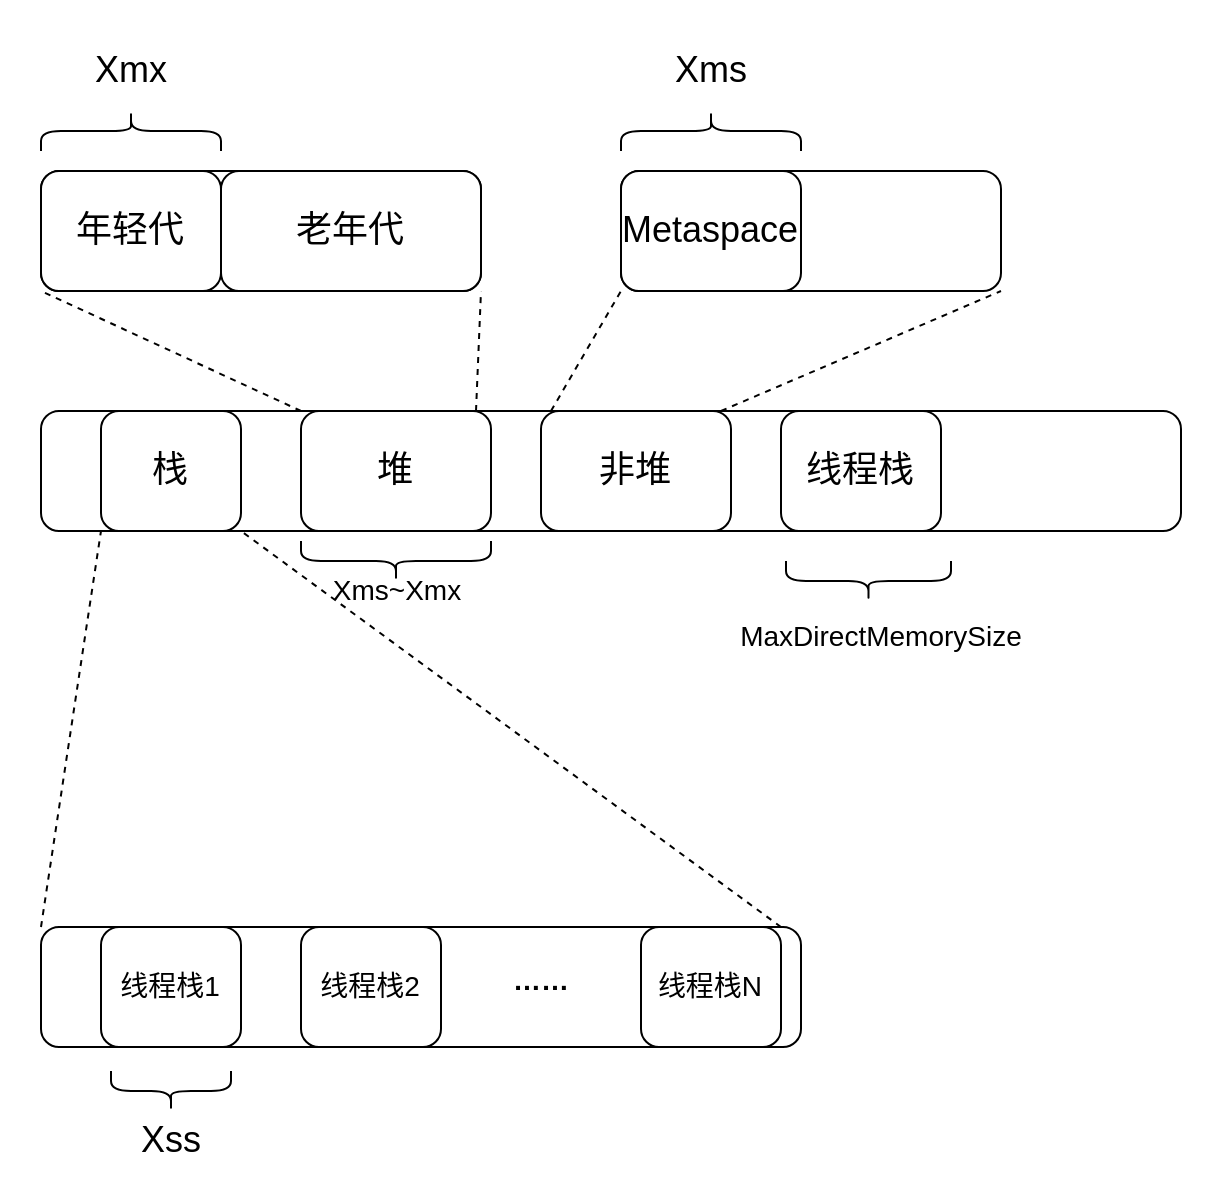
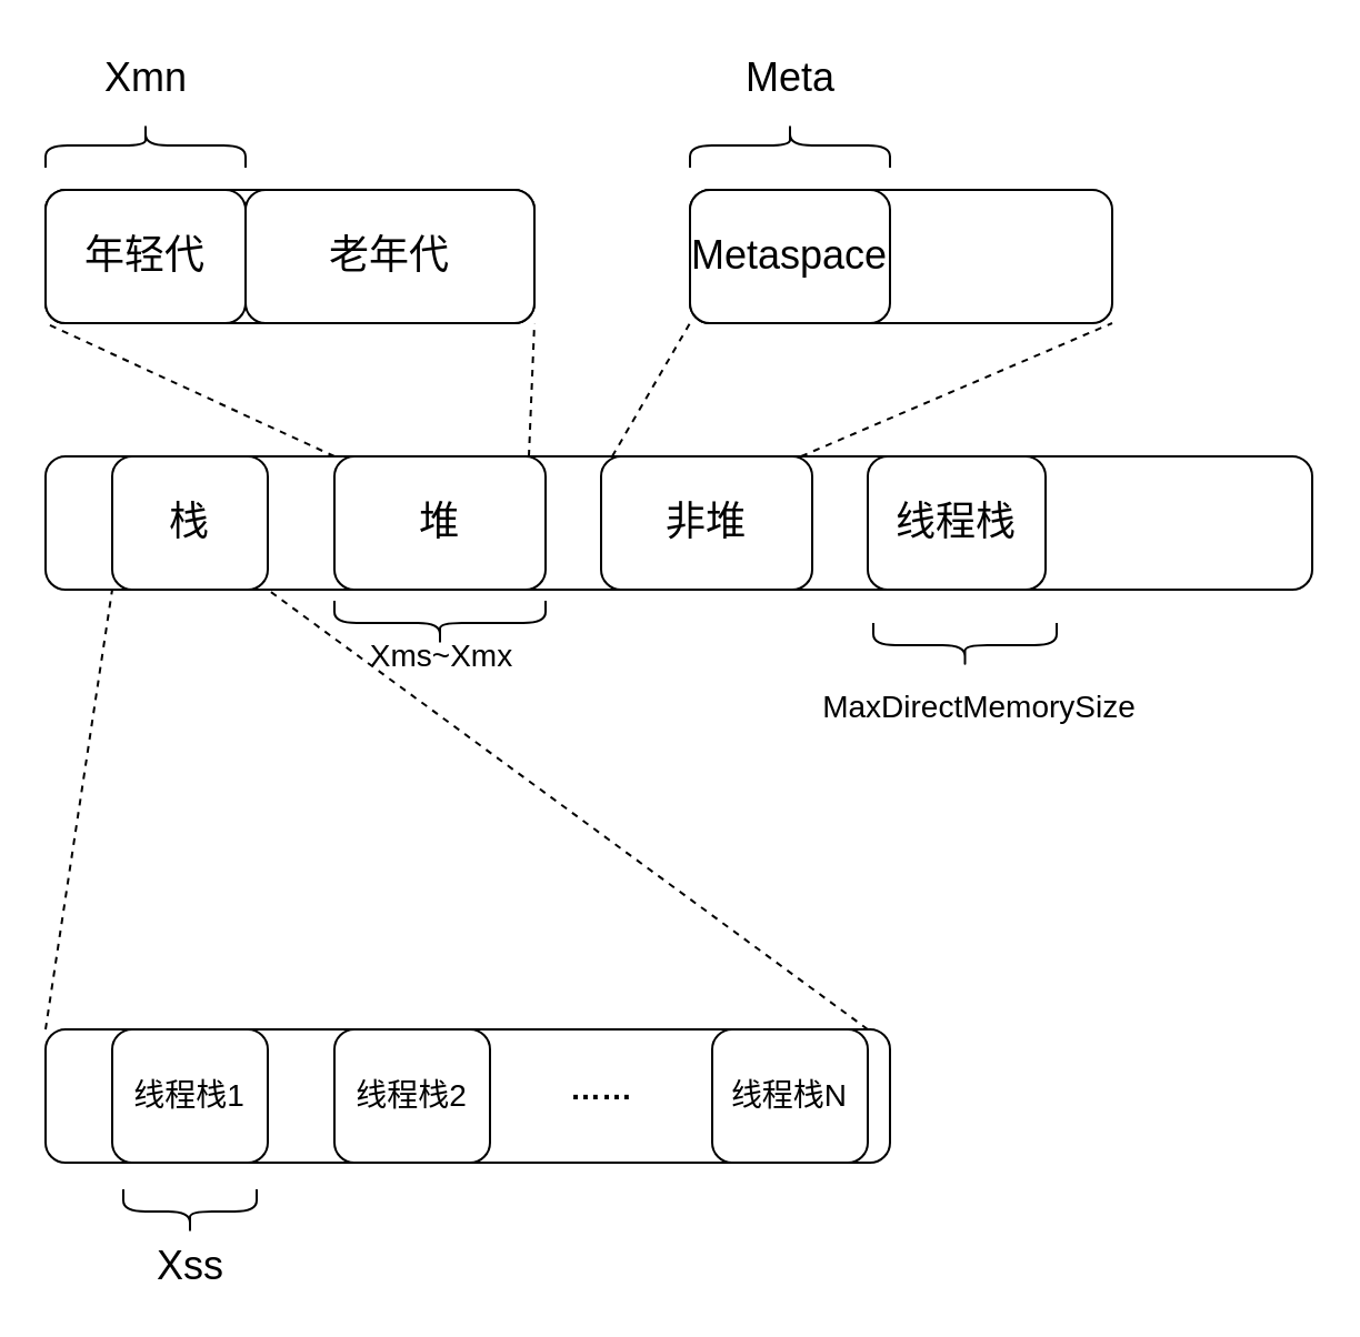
  <mxCell id="0" />
  <mxCell id="1" parent="0" />
  <mxCell id="2" value="" style="rounded=1;whiteSpace=wrap;html=1;" parent="1" vertex="1"><mxGeometry x="20" y="205" width="570" height="60" as="geometry" /></mxCell>
  <mxCell id="3" value="&lt;font style=&quot;font-size: 18px&quot;&gt;栈&lt;/font&gt;" style="rounded=1;whiteSpace=wrap;html=1;" vertex="1" parent="1"><mxGeometry x="50" y="205" width="70" height="60" as="geometry" /></mxCell>
  <mxCell id="4" value="" style="rounded=1;whiteSpace=wrap;html=1;" vertex="1" parent="1"><mxGeometry x="20" y="463" width="380" height="60" as="geometry" /></mxCell>
  <mxCell id="5" value="&lt;font style=&quot;font-size: 14px&quot;&gt;线程栈1&lt;/font&gt;" style="rounded=1;whiteSpace=wrap;html=1;" vertex="1" parent="1"><mxGeometry x="50" y="463" width="70" height="60" as="geometry" /></mxCell>
  <mxCell id="6" value="&lt;font style=&quot;font-size: 14px&quot;&gt;线程栈2&lt;/font&gt;" style="rounded=1;whiteSpace=wrap;html=1;" vertex="1" parent="1"><mxGeometry x="150" y="463" width="70" height="60" as="geometry" /></mxCell>
  <mxCell id="7" value="&lt;b&gt;&lt;font style=&quot;font-size: 14px&quot;&gt;……&lt;/font&gt;&lt;/b&gt;" style="text;html=1;align=center;verticalAlign=middle;resizable=0;points=[];autosize=1;" vertex="1" parent="1"><mxGeometry x="250" y="480" width="40" height="20" as="geometry" /></mxCell>
  <mxCell id="8" value="&lt;font style=&quot;font-size: 14px&quot;&gt;线程栈N&lt;/font&gt;" style="rounded=1;whiteSpace=wrap;html=1;" vertex="1" parent="1"><mxGeometry x="320" y="463" width="70" height="60" as="geometry" /></mxCell>
  <mxCell id="9" value="" style="shape=curlyBracket;whiteSpace=wrap;html=1;rounded=1;rotation=-90;" vertex="1" parent="1"><mxGeometry x="75" y="515" width="20" height="60" as="geometry" /></mxCell>
  <mxCell id="10" value="&lt;font style=&quot;font-size: 18px&quot;&gt;Xss&lt;/font&gt;" style="text;html=1;align=center;verticalAlign=middle;resizable=0;points=[];autosize=1;" vertex="1" parent="1"><mxGeometry x="60" y="560" width="50" height="20" as="geometry" /></mxCell>
  <mxCell id="11" value="&lt;font style=&quot;font-size: 18px&quot;&gt;堆&lt;/font&gt;" style="rounded=1;whiteSpace=wrap;html=1;" vertex="1" parent="1"><mxGeometry x="150" y="205" width="95" height="60" as="geometry" /></mxCell>
  <mxCell id="12" value="" style="shape=curlyBracket;whiteSpace=wrap;html=1;rounded=1;rotation=-90;" vertex="1" parent="1"><mxGeometry x="187.5" y="232.5" width="20" height="95" as="geometry" /></mxCell>
  <mxCell id="13" value="&lt;font style=&quot;font-size: 14px&quot;&gt;Xms~Xmx&lt;/font&gt;" style="text;html=1;align=center;verticalAlign=middle;resizable=0;points=[];autosize=1;" vertex="1" parent="1"><mxGeometry x="157.5" y="285" width="80" height="20" as="geometry" /></mxCell>
  <mxCell id="14" value="" style="rounded=1;whiteSpace=wrap;html=1;" vertex="1" parent="1"><mxGeometry x="20" y="85" width="220" height="60" as="geometry" /></mxCell>
  <mxCell id="15" value="&lt;font style=&quot;font-size: 18px&quot;&gt;年轻代&lt;/font&gt;" style="rounded=1;whiteSpace=wrap;html=1;" vertex="1" parent="1"><mxGeometry x="20" y="85" width="90" height="60" as="geometry" /></mxCell>
  <mxCell id="16" value="&lt;font style=&quot;font-size: 18px&quot;&gt;老年代&lt;/font&gt;" style="rounded=1;whiteSpace=wrap;html=1;" vertex="1" parent="1"><mxGeometry x="110" y="85" width="130" height="60" as="geometry" /></mxCell>
  <mxCell id="17" value="" style="endArrow=none;dashed=1;html=1;exitX=0;exitY=0;exitDx=0;exitDy=0;" edge="1" parent="1" source="4"><mxGeometry width="50" height="50" relative="1" as="geometry"><mxPoint x="0" y="315" as="sourcePoint" /><mxPoint x="50" y="265" as="targetPoint" /></mxGeometry></mxCell>
  <mxCell id="18" value="" style="endArrow=none;dashed=1;html=1;exitX=1;exitY=0;exitDx=0;exitDy=0;" edge="1" parent="1" source="8"><mxGeometry width="50" height="50" relative="1" as="geometry"><mxPoint x="70" y="315" as="sourcePoint" /><mxPoint x="120" y="265" as="targetPoint" /></mxGeometry></mxCell>
  <mxCell id="19" value="" style="endArrow=none;dashed=1;html=1;exitX=0;exitY=0;exitDx=0;exitDy=0;" edge="1" parent="1" source="11"><mxGeometry width="50" height="50" relative="1" as="geometry"><mxPoint x="-30" y="195" as="sourcePoint" /><mxPoint x="20" y="145" as="targetPoint" /></mxGeometry></mxCell>
  <mxCell id="20" value="" style="endArrow=none;dashed=1;html=1;entryX=1;entryY=1;entryDx=0;entryDy=0;" edge="1" parent="1" target="16"><mxGeometry width="50" height="50" relative="1" as="geometry"><mxPoint x="237.5" y="205" as="sourcePoint" /><mxPoint x="287.5" y="155" as="targetPoint" /></mxGeometry></mxCell>
  <mxCell id="21" value="" style="shape=curlyBracket;whiteSpace=wrap;html=1;rounded=1;rotation=90;" vertex="1" parent="1"><mxGeometry x="55" y="20" width="20" height="90" as="geometry" /></mxCell>
- <mxCell id="22" value="&lt;font style=&quot;font-size: 18px&quot;&gt;Xmx&lt;/font&gt;" style="text;html=1;align=center;verticalAlign=middle;resizable=0;points=[];autosize=1;" vertex="1" parent="1"><mxGeometry x="40" y="25" width="50" height="20" as="geometry" /></mxCell>
+ <mxCell id="22" value="&lt;font style=&quot;font-size: 18px&quot;&gt;Xmn&lt;/font&gt;" style="text;html=1;align=center;verticalAlign=middle;resizable=0;points=[];autosize=1;" vertex="1" parent="1"><mxGeometry x="40" y="25" width="50" height="20" as="geometry" /></mxCell>
  <mxCell id="23" value="&lt;font style=&quot;font-size: 18px&quot;&gt;非堆&lt;/font&gt;" style="rounded=1;whiteSpace=wrap;html=1;" vertex="1" parent="1"><mxGeometry x="270" y="205" width="95" height="60" as="geometry" /></mxCell>
  <mxCell id="24" value="" style="rounded=1;whiteSpace=wrap;html=1;" vertex="1" parent="1"><mxGeometry x="310" y="85" width="190" height="60" as="geometry" /></mxCell>
  <mxCell id="25" value="&lt;font style=&quot;font-size: 18px&quot;&gt;Metaspace&lt;/font&gt;" style="rounded=1;whiteSpace=wrap;html=1;" vertex="1" parent="1"><mxGeometry x="310" y="85" width="90" height="60" as="geometry" /></mxCell>
  <mxCell id="26" value="" style="shape=curlyBracket;whiteSpace=wrap;html=1;rounded=1;rotation=90;" vertex="1" parent="1"><mxGeometry x="345" y="20" width="20" height="90" as="geometry" /></mxCell>
- <mxCell id="27" value="&lt;font style=&quot;font-size: 18px&quot;&gt;Xms&lt;/font&gt;" style="text;html=1;align=center;verticalAlign=middle;resizable=0;points=[];autosize=1;" vertex="1" parent="1"><mxGeometry x="325" y="25" width="60" height="20" as="geometry" /></mxCell>
+ <mxCell id="27" value="&lt;font style=&quot;font-size: 18px&quot;&gt;Meta&lt;/font&gt;" style="text;html=1;align=center;verticalAlign=middle;resizable=0;points=[];autosize=1;" vertex="1" parent="1"><mxGeometry x="325" y="25" width="60" height="20" as="geometry" /></mxCell>
  <mxCell id="28" value="" style="endArrow=none;dashed=1;html=1;entryX=0;entryY=1;entryDx=0;entryDy=0;" edge="1" parent="1" target="25"><mxGeometry width="50" height="50" relative="1" as="geometry"><mxPoint x="275" y="205" as="sourcePoint" /><mxPoint x="325" y="155" as="targetPoint" /></mxGeometry></mxCell>
  <mxCell id="29" value="" style="endArrow=none;dashed=1;html=1;entryX=1;entryY=1;entryDx=0;entryDy=0;" edge="1" parent="1" target="24"><mxGeometry width="50" height="50" relative="1" as="geometry"><mxPoint x="360" y="205" as="sourcePoint" /><mxPoint x="410" y="155" as="targetPoint" /></mxGeometry></mxCell>
  <mxCell id="30" value="&lt;font style=&quot;font-size: 18px&quot;&gt;线程栈&lt;/font&gt;" style="rounded=1;whiteSpace=wrap;html=1;" vertex="1" parent="1"><mxGeometry x="390" y="205" width="80" height="60" as="geometry" /></mxCell>
  <mxCell id="31" value="" style="shape=curlyBracket;whiteSpace=wrap;html=1;rounded=1;rotation=-90;" vertex="1" parent="1"><mxGeometry x="423.75" y="248.75" width="20" height="82.5" as="geometry" /></mxCell>
  <mxCell id="32" value="&lt;font style=&quot;font-size: 14px&quot;&gt;MaxDirectMemorySize&lt;/font&gt;" style="text;html=1;align=center;verticalAlign=middle;resizable=0;points=[];autosize=1;" vertex="1" parent="1"><mxGeometry x="360" y="307.5" width="160" height="20" as="geometry" /></mxCell>
